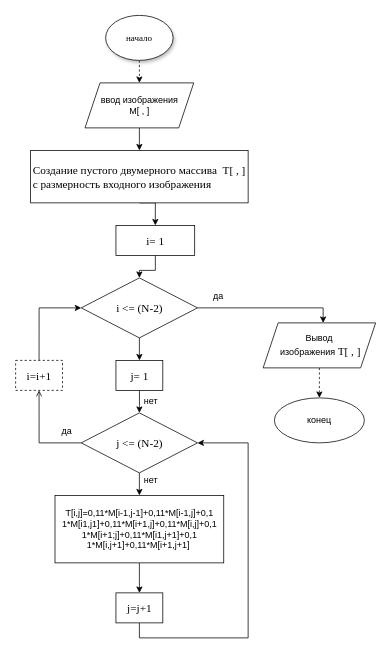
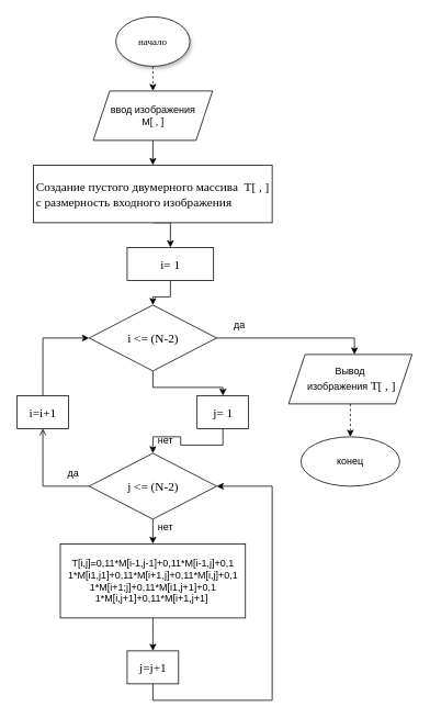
  <mxCell id="0" />
  <mxCell id="1" parent="0" />
  <mxCell id="2" style="edgeStyle=orthogonalEdgeStyle;rounded=0;orthogonalLoop=1;jettySize=auto;html=1;exitX=0.5;exitY=1;exitDx=0;exitDy=0;entryX=0.5;entryY=0;entryDx=0;entryDy=0;dashed=1;" edge="1" parent="1" source="3" target="5"><mxGeometry relative="1" as="geometry" /></mxCell>
  <mxCell id="3" value="начало" style="ellipse;whiteSpace=wrap;html=1;rounded=0;shadow=1;comic=0;labelBackgroundColor=none;strokeWidth=1;fontFamily=Verdana;fontSize=12;align=center;" parent="1" vertex="1"><mxGeometry x="140" y="20" width="90" height="60" as="geometry" /></mxCell>
  <mxCell id="4" style="edgeStyle=orthogonalEdgeStyle;rounded=0;orthogonalLoop=1;jettySize=auto;html=1;exitX=0.5;exitY=1;exitDx=0;exitDy=0;entryX=0.5;entryY=0;entryDx=0;entryDy=0;" edge="1" parent="1" source="5" target="7"><mxGeometry relative="1" as="geometry" /></mxCell>
  <mxCell id="5" value="ввод изображения &lt;br&gt;M[ , ]" style="shape=parallelogram;perimeter=parallelogramPerimeter;whiteSpace=wrap;html=1;fixedSize=1;" vertex="1" parent="1"><mxGeometry x="112.5" y="110" width="145" height="60" as="geometry" /></mxCell>
  <mxCell id="6" style="edgeStyle=orthogonalEdgeStyle;rounded=0;orthogonalLoop=1;jettySize=auto;html=1;exitX=0.5;exitY=1;exitDx=0;exitDy=0;entryX=0.5;entryY=0;entryDx=0;entryDy=0;" edge="1" parent="1" source="7" target="15"><mxGeometry relative="1" as="geometry" /></mxCell>
  <mxCell id="7" value="&lt;div style=&quot;font-family: &amp;quot;YS Text&amp;quot;; font-size: 15px; text-align: left; background-color: rgb(255, 255, 255);&quot;&gt;Создание пустого двумерного массива&amp;nbsp; T[ , ]&lt;/div&gt;&lt;div style=&quot;font-family: &amp;quot;YS Text&amp;quot;; font-size: 15px; text-align: left; background-color: rgb(255, 255, 255);&quot;&gt;c размерность входного изображения&lt;/div&gt;" style="rounded=0;whiteSpace=wrap;html=1;" vertex="1" parent="1"><mxGeometry x="40" y="200" width="290" height="70" as="geometry" /></mxCell>
  <mxCell id="8" value="" style="edgeStyle=orthogonalEdgeStyle;rounded=0;orthogonalLoop=1;jettySize=auto;html=1;" edge="1" parent="1" source="10" target="20"><mxGeometry relative="1" as="geometry" /></mxCell>
  <mxCell id="9" value="" style="edgeStyle=orthogonalEdgeStyle;rounded=0;orthogonalLoop=1;jettySize=auto;html=1;" edge="1" parent="1" source="10" target="12"><mxGeometry relative="1" as="geometry"><Array as="points"><mxPoint x="430" y="410" /></Array></mxGeometry></mxCell>
  <mxCell id="10" value="&lt;span style=&quot;font-family: &amp;quot;YS Text&amp;quot;; font-size: 15px; text-align: left; background-color: rgb(255, 255, 255);&quot;&gt;i &amp;lt;= (N-2)&lt;/span&gt;" style="rhombus;whiteSpace=wrap;html=1;" vertex="1" parent="1"><mxGeometry x="107.5" y="370" width="155" height="80" as="geometry" /></mxCell>
  <mxCell id="11" value="" style="edgeStyle=orthogonalEdgeStyle;rounded=0;orthogonalLoop=1;jettySize=auto;html=1;dashed=1;" edge="1" parent="1" source="12" target="13"><mxGeometry relative="1" as="geometry" /></mxCell>
  <mxCell id="12" value="Вывод&lt;br&gt;&amp;nbsp;изображения&amp;nbsp;&lt;span style=&quot;font-family: &amp;quot;YS Text&amp;quot;; font-size: 15px; text-align: left; background-color: rgb(255, 255, 255);&quot;&gt;T[ , ]&lt;/span&gt;" style="shape=parallelogram;perimeter=parallelogramPerimeter;whiteSpace=wrap;html=1;fixedSize=1;" vertex="1" parent="1"><mxGeometry x="350" y="430" width="150" height="60" as="geometry" /></mxCell>
  <mxCell id="13" value="конец" style="ellipse;whiteSpace=wrap;html=1;" vertex="1" parent="1"><mxGeometry x="365" y="530" width="120" height="60" as="geometry" /></mxCell>
  <mxCell id="14" value="" style="edgeStyle=orthogonalEdgeStyle;rounded=0;orthogonalLoop=1;jettySize=auto;html=1;" edge="1" parent="1" source="15" target="10"><mxGeometry relative="1" as="geometry" /></mxCell>
  <mxCell id="15" value="&lt;span style=&quot;font-family: &amp;quot;YS Text&amp;quot;; font-size: 15px; text-align: left; background-color: rgb(255, 255, 255);&quot;&gt;i= 1&lt;/span&gt;" style="rounded=0;whiteSpace=wrap;html=1;" vertex="1" parent="1"><mxGeometry x="153.75" y="300" width="105" height="40" as="geometry" /></mxCell>
  <mxCell id="16" style="edgeStyle=orthogonalEdgeStyle;rounded=0;orthogonalLoop=1;jettySize=auto;html=1;exitX=0.5;exitY=1;exitDx=0;exitDy=0;entryX=0.5;entryY=0;entryDx=0;entryDy=0;" edge="1" parent="1" source="18" target="22"><mxGeometry relative="1" as="geometry" /></mxCell>
  <mxCell id="17" style="edgeStyle=orthogonalEdgeStyle;rounded=0;orthogonalLoop=1;jettySize=auto;html=1;exitX=0;exitY=0.5;exitDx=0;exitDy=0;entryX=0.5;entryY=1;entryDx=0;entryDy=0;endArrow=open;" edge="1" parent="1" source="18" target="30"><mxGeometry relative="1" as="geometry"><Array as="points"><mxPoint x="51" y="590" /></Array></mxGeometry></mxCell>
  <mxCell id="18" value="&lt;span style=&quot;font-family: &amp;quot;YS Text&amp;quot;; font-size: 15px; text-align: left; background-color: rgb(255, 255, 255);&quot;&gt;j &amp;lt;= (N-2)&lt;/span&gt;" style="rhombus;whiteSpace=wrap;html=1;" vertex="1" parent="1"><mxGeometry x="107.5" y="550" width="155" height="80" as="geometry" /></mxCell>
  <mxCell id="19" value="" style="edgeStyle=orthogonalEdgeStyle;rounded=0;orthogonalLoop=1;jettySize=auto;html=1;" edge="1" parent="1" source="20" target="18"><mxGeometry relative="1" as="geometry" /></mxCell>
- <mxCell id="20" value="&lt;span style=&quot;font-family: &amp;quot;YS Text&amp;quot;; font-size: 15px; text-align: left; background-color: rgb(255, 255, 255);&quot;&gt;j= 1&lt;/span&gt;" style="rounded=0;whiteSpace=wrap;html=1;" vertex="1" parent="1"><mxGeometry x="153.75" y="480" width="62.5" height="40" as="geometry" /></mxCell>
+ <mxCell id="20" value="&lt;span style=&quot;font-family: &amp;quot;YS Text&amp;quot;; font-size: 15px; text-align: left; background-color: rgb(255, 255, 255);&quot;&gt;j= 1&lt;/span&gt;" style="rounded=0;whiteSpace=wrap;html=1;" vertex="1" parent="1"><mxGeometry x="238.75" y="480" width="62.5" height="40" as="geometry" /></mxCell>
  <mxCell id="21" value="" style="edgeStyle=orthogonalEdgeStyle;rounded=0;orthogonalLoop=1;jettySize=auto;html=1;" edge="1" parent="1" source="22" target="24"><mxGeometry relative="1" as="geometry" /></mxCell>
  <mxCell id="22" value="T[i,j]=0,11*M[i-1,j-1]+0,11*M[i-1,j]+0,1 1*M[i1,j1]+0,11*M[i+1,j]+0,11*M[i,j]+0,1 1*M[i+1;j]+0,11*M[i1,j+1]+0,1 1*M[i,j+1]+0,11*M[i+1,j+1]&amp;nbsp;" style="rounded=0;whiteSpace=wrap;html=1;" vertex="1" parent="1"><mxGeometry x="72.5" y="660" width="225" height="90" as="geometry" /></mxCell>
  <mxCell id="23" style="edgeStyle=orthogonalEdgeStyle;rounded=0;orthogonalLoop=1;jettySize=auto;html=1;exitX=0.5;exitY=1;exitDx=0;exitDy=0;entryX=1;entryY=0.5;entryDx=0;entryDy=0;" edge="1" parent="1" source="24" target="18"><mxGeometry relative="1" as="geometry"><Array as="points"><mxPoint x="185" y="850" /><mxPoint x="330" y="850" /><mxPoint x="330" y="590" /></Array></mxGeometry></mxCell>
  <mxCell id="24" value="&lt;span style=&quot;font-family: &amp;quot;YS Text&amp;quot;; font-size: 15px; text-align: left; background-color: rgb(255, 255, 255);&quot;&gt;j=j+1&lt;/span&gt;" style="rounded=0;whiteSpace=wrap;html=1;" vertex="1" parent="1"><mxGeometry x="153.75" y="790" width="62.5" height="40" as="geometry" /></mxCell>
  <mxCell id="25" value="нет" style="text;html=1;align=center;verticalAlign=middle;resizable=0;points=[];autosize=1;strokeColor=none;fillColor=none;" vertex="1" parent="1"><mxGeometry x="180" y="625" width="40" height="30" as="geometry" /></mxCell>
  <mxCell id="26" value="нет" style="text;html=1;align=center;verticalAlign=middle;resizable=0;points=[];autosize=1;strokeColor=none;fillColor=none;" vertex="1" parent="1"><mxGeometry x="180" y="520" width="40" height="30" as="geometry" /></mxCell>
  <mxCell id="27" value="да" style="text;html=1;align=center;verticalAlign=middle;resizable=0;points=[];autosize=1;strokeColor=none;fillColor=none;" vertex="1" parent="1"><mxGeometry x="270" y="380" width="40" height="30" as="geometry" /></mxCell>
  <mxCell id="28" value="да" style="text;html=1;align=center;verticalAlign=middle;resizable=0;points=[];autosize=1;strokeColor=none;fillColor=none;" vertex="1" parent="1"><mxGeometry x="67.5" y="560" width="40" height="30" as="geometry" /></mxCell>
  <mxCell id="29" style="edgeStyle=orthogonalEdgeStyle;rounded=0;orthogonalLoop=1;jettySize=auto;html=1;exitX=0.5;exitY=0;exitDx=0;exitDy=0;entryX=0;entryY=0.5;entryDx=0;entryDy=0;" edge="1" parent="1" source="30" target="10"><mxGeometry relative="1" as="geometry" /></mxCell>
- <mxCell id="30" value="&lt;span style=&quot;font-family: &amp;quot;YS Text&amp;quot;; font-size: 15px; text-align: left; background-color: rgb(255, 255, 255);&quot;&gt;i=i+1&lt;/span&gt;" style="rounded=0;whiteSpace=wrap;html=1;dashed=1;" vertex="1" parent="1"><mxGeometry x="20" y="480" width="62.5" height="40" as="geometry" /></mxCell>
+ <mxCell id="30" value="&lt;span style=&quot;font-family: &amp;quot;YS Text&amp;quot;; font-size: 15px; text-align: left; background-color: rgb(255, 255, 255);&quot;&gt;i=i+1&lt;/span&gt;" style="rounded=0;whiteSpace=wrap;html=1;" vertex="1" parent="1"><mxGeometry x="20" y="480" width="62.5" height="40" as="geometry" /></mxCell>
